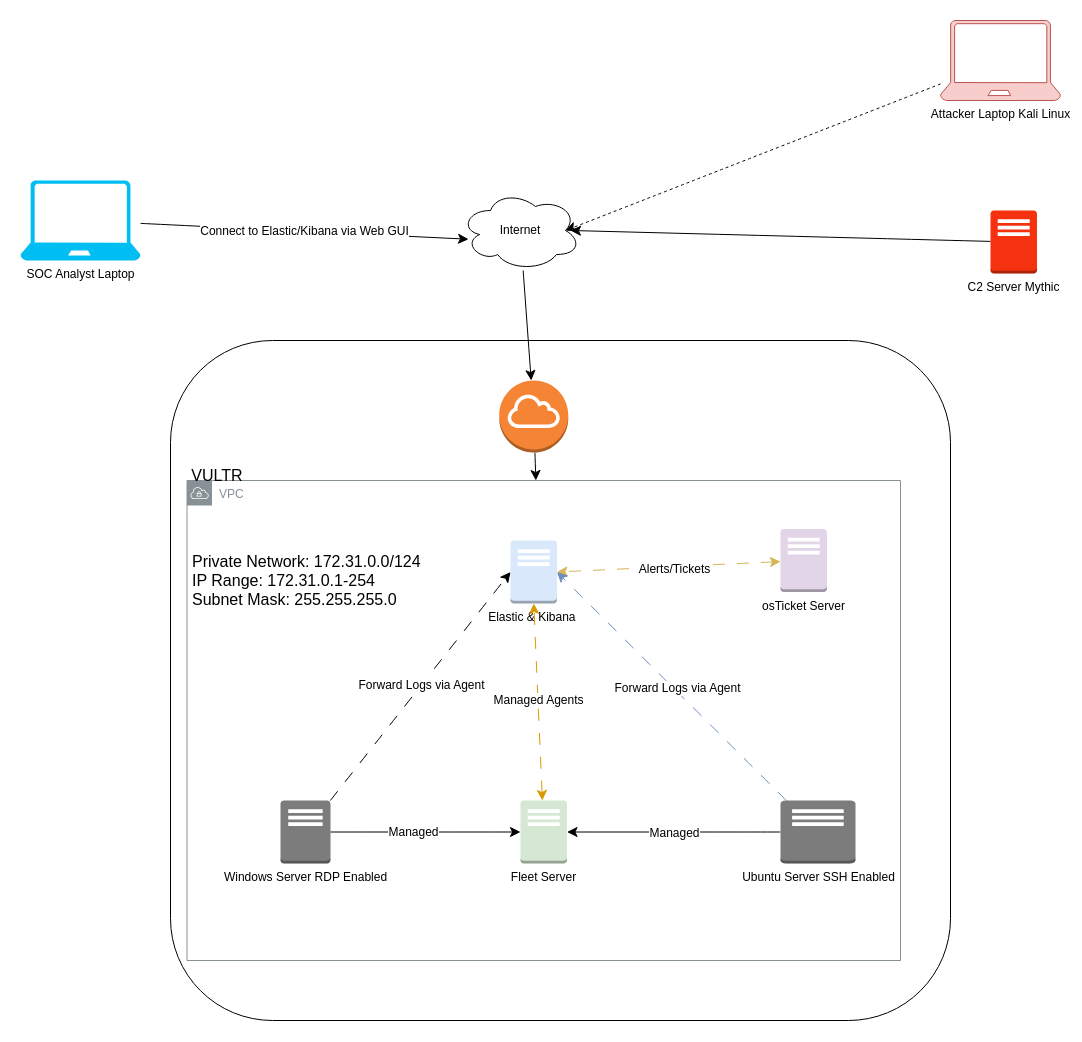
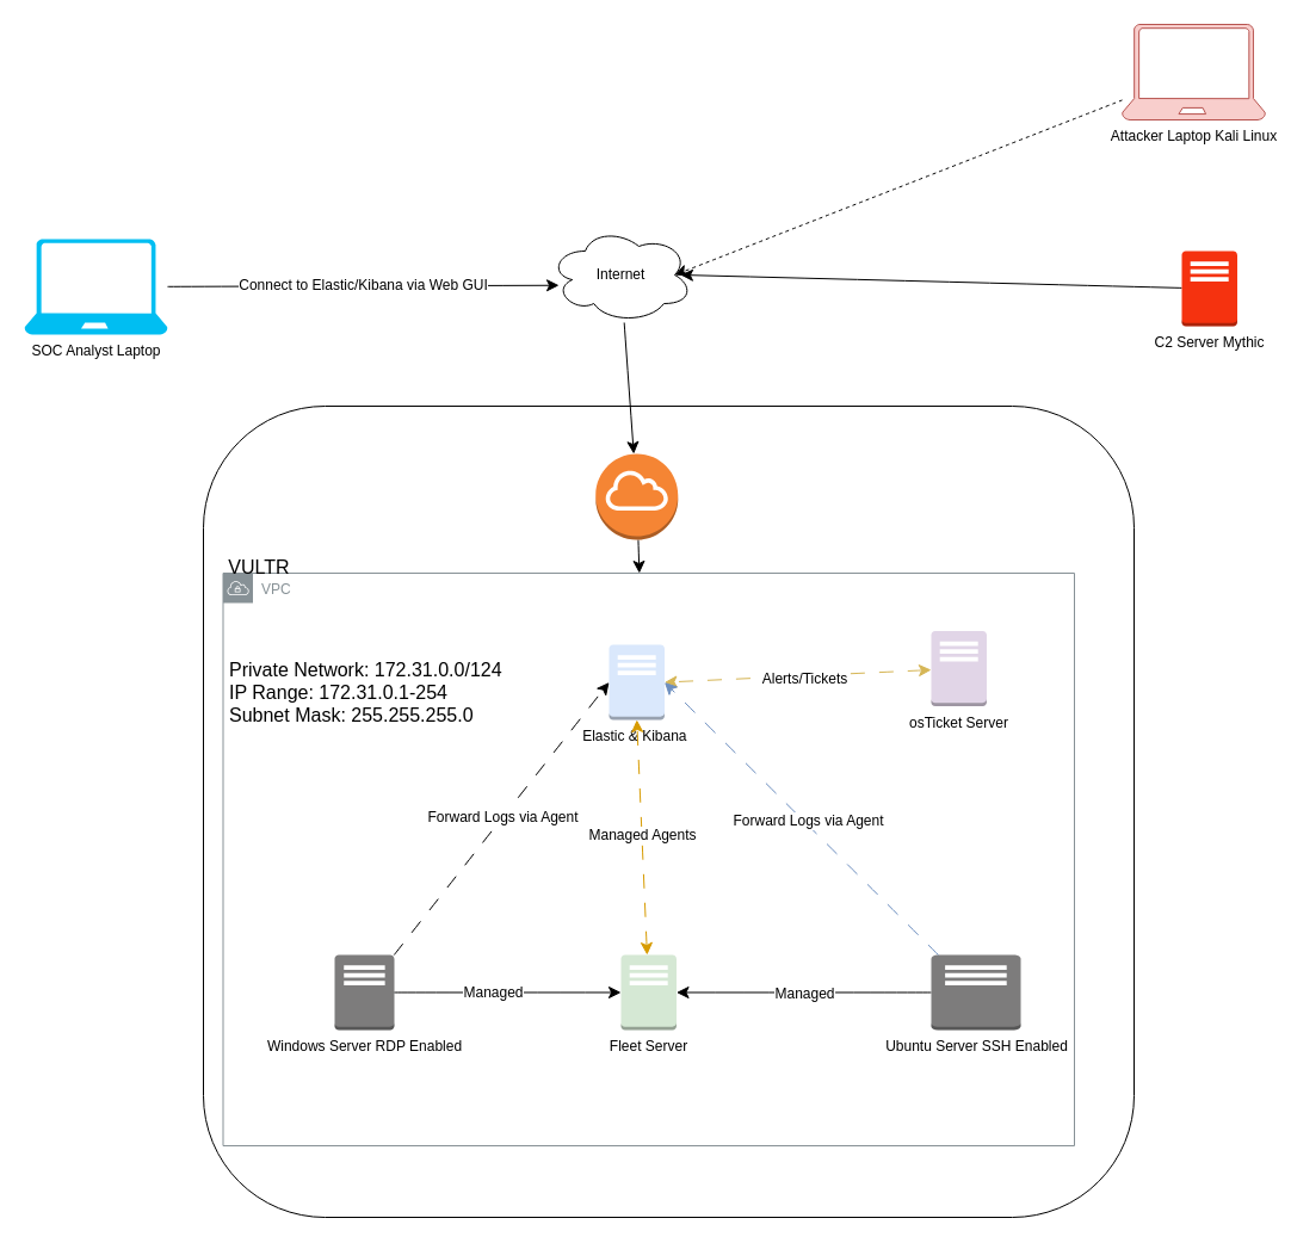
  <mxCell id="0" />
  <mxCell id="1" parent="0" />
  <mxCell id="2" value="" style="rounded=1;whiteSpace=wrap;html=1;" vertex="1" parent="1"><mxGeometry x="170" y="340" width="780" height="680" as="geometry" /></mxCell>
  <mxCell id="3" value="VPC" style="sketch=0;outlineConnect=0;gradientColor=none;html=1;whiteSpace=wrap;fontSize=12;fontStyle=0;shape=mxgraph.aws4.group;grIcon=mxgraph.aws4.group_vpc;strokeColor=#879196;fillColor=none;verticalAlign=top;align=left;spacingLeft=30;fontColor=#879196;dashed=0;" vertex="1" parent="1"><mxGeometry x="186.5" y="480" width="713.5" height="480" as="geometry" /></mxCell>
  <mxCell id="4" style="edgeStyle=none;curved=1;rounded=0;orthogonalLoop=1;jettySize=auto;html=1;fontSize=12;startSize=8;endSize=8;" edge="1" parent="1" source="6" target="9"><mxGeometry relative="1" as="geometry" /></mxCell>
  <mxCell id="5" value="Managed" style="edgeLabel;html=1;align=center;verticalAlign=middle;resizable=0;points=[];fontSize=12;" vertex="1" connectable="0" parent="4"><mxGeometry x="0.002" y="1" relative="1" as="geometry"><mxPoint as="offset" /></mxGeometry></mxCell>
  <mxCell id="6" value="Ubuntu Server SSH Enabled" style="outlineConnect=0;dashed=0;verticalLabelPosition=bottom;verticalAlign=top;align=center;html=1;shape=mxgraph.aws3.traditional_server;fillColor=#7D7C7C;gradientColor=none;" vertex="1" parent="1"><mxGeometry x="780" y="800" width="75" height="63" as="geometry" /></mxCell>
  <mxCell id="7" value="Elastic &amp;amp; Kibana&amp;nbsp;" style="outlineConnect=0;dashed=0;verticalLabelPosition=bottom;verticalAlign=top;align=center;html=1;shape=mxgraph.aws3.traditional_server;fillColor=#dae8fc;strokeColor=#6c8ebf;" vertex="1" parent="1"><mxGeometry x="510" y="540" width="46.5" height="63" as="geometry" /></mxCell>
  <mxCell id="8" value="Windows Server RDP Enabled" style="outlineConnect=0;dashed=0;verticalLabelPosition=bottom;verticalAlign=top;align=center;html=1;shape=mxgraph.aws3.traditional_server;fillColor=#7D7C7C;gradientColor=none;" vertex="1" parent="1"><mxGeometry x="280" y="800" width="50" height="63" as="geometry" /></mxCell>
  <mxCell id="9" value="Fleet Server" style="outlineConnect=0;dashed=0;verticalLabelPosition=bottom;verticalAlign=top;align=center;html=1;shape=mxgraph.aws3.traditional_server;fillColor=#d5e8d4;strokeColor=#82b366;" vertex="1" parent="1"><mxGeometry x="520" y="800" width="46.5" height="63" as="geometry" /></mxCell>
  <mxCell id="10" value="osTicket Server" style="outlineConnect=0;dashed=0;verticalLabelPosition=bottom;verticalAlign=top;align=center;html=1;shape=mxgraph.aws3.traditional_server;fillColor=#e1d5e7;strokeColor=#9673a6;" vertex="1" parent="1"><mxGeometry x="780" y="528.5" width="46.5" height="63" as="geometry" /></mxCell>
  <mxCell id="11" style="edgeStyle=none;curved=1;rounded=0;orthogonalLoop=1;jettySize=auto;html=1;fontSize=12;startSize=8;endSize=8;" edge="1" parent="1" source="12"><mxGeometry relative="1" as="geometry"><mxPoint x="570" y="230" as="targetPoint" /></mxGeometry></mxCell>
  <mxCell id="12" value="C2 Server Mythic" style="outlineConnect=0;dashed=0;verticalLabelPosition=bottom;verticalAlign=top;align=center;html=1;shape=mxgraph.aws3.traditional_server;fillColor=#f5320f;strokeColor=#b85450;" vertex="1" parent="1"><mxGeometry x="990" y="210" width="46.5" height="63" as="geometry" /></mxCell>
  <mxCell id="13" value="VULTR" style="text;html=1;align=center;verticalAlign=middle;whiteSpace=wrap;rounded=0;fontSize=16;" vertex="1" parent="1"><mxGeometry x="186.5" y="460" width="60" height="30" as="geometry" /></mxCell>
  <mxCell id="14" style="edgeStyle=none;curved=1;rounded=0;orthogonalLoop=1;jettySize=auto;html=1;entryX=0;entryY=0.5;entryDx=0;entryDy=0;entryPerimeter=0;fontSize=12;startSize=8;endSize=8;" edge="1" parent="1" source="8" target="9"><mxGeometry relative="1" as="geometry" /></mxCell>
  <mxCell id="15" value="Managed" style="edgeLabel;html=1;align=center;verticalAlign=middle;resizable=0;points=[];fontSize=12;" vertex="1" connectable="0" parent="14"><mxGeometry x="-0.132" y="1" relative="1" as="geometry"><mxPoint y="1" as="offset" /></mxGeometry></mxCell>
  <mxCell id="16" style="edgeStyle=none;curved=1;rounded=0;orthogonalLoop=1;jettySize=auto;html=1;entryX=0.5;entryY=1;entryDx=0;entryDy=0;entryPerimeter=0;fontSize=12;startSize=8;endSize=8;startArrow=classic;startFill=1;fillColor=#ffe6cc;strokeColor=#d79b00;dashed=1;dashPattern=12 12;" edge="1" parent="1" source="9" target="7"><mxGeometry relative="1" as="geometry" /></mxCell>
  <mxCell id="17" value="Managed Agents" style="edgeLabel;html=1;align=center;verticalAlign=middle;resizable=0;points=[];fontSize=12;" vertex="1" connectable="0" parent="16"><mxGeometry x="0.026" relative="1" as="geometry"><mxPoint as="offset" /></mxGeometry></mxCell>
  <mxCell id="18" style="edgeStyle=none;curved=1;rounded=0;orthogonalLoop=1;jettySize=auto;html=1;entryX=1;entryY=0.5;entryDx=0;entryDy=0;entryPerimeter=0;fontSize=12;startSize=8;endSize=8;fillColor=#fff2cc;strokeColor=#d6b656;startArrow=classic;startFill=1;dashed=1;dashPattern=12 12;" edge="1" parent="1" source="10" target="7"><mxGeometry relative="1" as="geometry" /></mxCell>
  <mxCell id="19" value="Alerts/Tickets" style="edgeLabel;html=1;align=center;verticalAlign=middle;resizable=0;points=[];fontSize=12;" vertex="1" connectable="0" parent="18"><mxGeometry x="-0.042" y="1" relative="1" as="geometry"><mxPoint y="1" as="offset" /></mxGeometry></mxCell>
  <mxCell id="20" style="edgeStyle=none;curved=1;rounded=0;orthogonalLoop=1;jettySize=auto;html=1;entryX=0;entryY=0.5;entryDx=0;entryDy=0;entryPerimeter=0;fontSize=12;startSize=8;endSize=8;dashed=1;dashPattern=12 12;" edge="1" parent="1" source="8" target="7"><mxGeometry relative="1" as="geometry" /></mxCell>
  <mxCell id="21" value="Forward Logs via Agent" style="edgeLabel;html=1;align=center;verticalAlign=middle;resizable=0;points=[];fontSize=12;" vertex="1" connectable="0" parent="20"><mxGeometry x="0.011" relative="1" as="geometry"><mxPoint as="offset" /></mxGeometry></mxCell>
  <mxCell id="22" style="edgeStyle=none;curved=1;rounded=0;orthogonalLoop=1;jettySize=auto;html=1;entryX=1;entryY=0.5;entryDx=0;entryDy=0;entryPerimeter=0;fontSize=12;startSize=8;endSize=8;fillColor=#dae8fc;strokeColor=#6c8ebf;dashed=1;dashPattern=12 12;" edge="1" parent="1" source="6" target="7"><mxGeometry relative="1" as="geometry" /></mxCell>
  <mxCell id="23" value="Forward Logs via Agent" style="edgeLabel;html=1;align=center;verticalAlign=middle;resizable=0;points=[];fontSize=12;" vertex="1" connectable="0" parent="22"><mxGeometry x="-0.029" y="-2" relative="1" as="geometry"><mxPoint as="offset" /></mxGeometry></mxCell>
  <mxCell id="24" value="Private Network: 172.31.0.0/124&lt;div&gt;IP Range: 172.31.0.1-254&amp;nbsp;&lt;/div&gt;&lt;div&gt;Subnet Mask: 255.255.255.0&lt;/div&gt;" style="text;html=1;align=left;verticalAlign=middle;whiteSpace=wrap;rounded=0;fontSize=16;" vertex="1" parent="1"><mxGeometry x="190" y="540" width="260" height="80" as="geometry" /></mxCell>
  <mxCell id="25" style="edgeStyle=none;curved=1;rounded=0;orthogonalLoop=1;jettySize=auto;html=1;fontSize=12;startSize=8;endSize=8;" edge="1" parent="1" source="26" target="3"><mxGeometry relative="1" as="geometry" /></mxCell>
  <mxCell id="26" value="" style="outlineConnect=0;dashed=0;verticalLabelPosition=bottom;verticalAlign=top;align=center;html=1;shape=mxgraph.aws3.internet_gateway;fillColor=#F58534;gradientColor=none;" vertex="1" parent="1"><mxGeometry x="498.75" y="380" width="69" height="72" as="geometry" /></mxCell>
  <mxCell id="27" style="edgeStyle=none;curved=1;rounded=0;orthogonalLoop=1;jettySize=auto;html=1;fontSize=12;startSize=8;endSize=8;" edge="1" parent="1" source="28" target="26"><mxGeometry relative="1" as="geometry" /></mxCell>
  <mxCell id="28" value="Internet" style="ellipse;shape=cloud;whiteSpace=wrap;html=1;" vertex="1" parent="1"><mxGeometry x="460" y="190" width="120" height="80" as="geometry" /></mxCell>
- <mxCell id="29" value="SOC Analyst Laptop" style="verticalLabelPosition=bottom;html=1;verticalAlign=top;align=center;strokeColor=none;fillColor=#00BEF2;shape=mxgraph.azure.laptop;pointerEvents=1;" vertex="1" parent="1"><mxGeometry x="20" y="180" width="120" height="80" as="geometry" /></mxCell>
+ <mxCell id="29" value="SOC Analyst Laptop" style="verticalLabelPosition=bottom;html=1;verticalAlign=top;align=center;strokeColor=none;fillColor=#00BEF2;shape=mxgraph.azure.laptop;pointerEvents=1;" vertex="1" parent="1"><mxGeometry x="20" y="200" width="120" height="80" as="geometry" /></mxCell>
  <mxCell id="30" value="Connect to Elastic/Kibana via Web GUI" style="edgeStyle=none;curved=1;rounded=0;orthogonalLoop=1;jettySize=auto;html=1;entryX=0.067;entryY=0.609;entryDx=0;entryDy=0;entryPerimeter=0;fontSize=12;startSize=8;endSize=8;" edge="1" parent="1" source="29" target="28"><mxGeometry relative="1" as="geometry" /></mxCell>
  <mxCell id="31" value="Attacker Laptop Kali Linux" style="verticalLabelPosition=bottom;html=1;verticalAlign=top;align=center;strokeColor=#b85450;fillColor=#f8cecc;shape=mxgraph.azure.laptop;pointerEvents=1;" vertex="1" parent="1"><mxGeometry x="940" y="20" width="120" height="80" as="geometry" /></mxCell>
  <mxCell id="32" style="edgeStyle=none;curved=1;rounded=0;orthogonalLoop=1;jettySize=auto;html=1;exitX=0;exitY=0.5;exitDx=0;exitDy=0;exitPerimeter=0;fontSize=12;startSize=8;endSize=8;" edge="1" parent="1" source="12" target="12"><mxGeometry relative="1" as="geometry" /></mxCell>
  <mxCell id="33" style="edgeStyle=none;curved=1;rounded=0;orthogonalLoop=1;jettySize=auto;html=1;entryX=0.875;entryY=0.5;entryDx=0;entryDy=0;entryPerimeter=0;fontSize=12;startSize=8;endSize=8;dashed=1;" edge="1" parent="1" source="31" target="28"><mxGeometry relative="1" as="geometry" /></mxCell>
